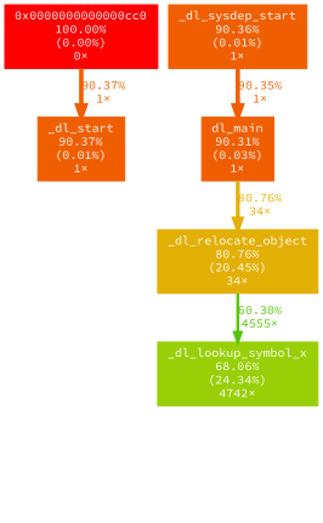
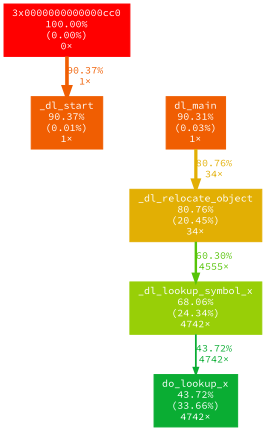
  digraph {
    fontname="Source Code Pro"
    nodesep=0.125
    ranksep=0.25
    node [color="#f05e02" fontcolor="#ffffff" fontname="Source Code Pro" fontsize=10.00 shape=box style=filled]
    edge [arrowsize=0.95 color="#f05e02" fontcolor="#f05e02" fontname="Source Code Pro" fontsize=10.00 labeldistance=3.61 penwidth=3.61]
    n1 [height=0 label="_dl_start\n90.37%\n(0.01%)\n1×" width=0]
-   n2 [height=0 label="_dl_sysdep_start\n90.36%\n(0.01%)\n1×" width=0]
    n3 [height=0 label="dl_main\n90.31%\n(0.03%)\n1×" width=0]
    n4 [color="#e2af04" height=0 label="_dl_relocate_object\n80.76%\n(20.45%)\n34×" width=0]
    n5 [color="#98cf07" height=0 label="_dl_lookup_symbol_x\n68.06%\n(24.34%)\n4742×" width=0]
-   n7 [color="#ff0000" height=0 label="0x0000000000000cc0\n100.00%\n(0.00%)\n0×" width=0]
-   n2 -> n3 [label="90.35%\n1×"]
+   n6 [color="#0aad33" height=0 label="do_lookup_x\n43.72%\n(33.66%)\n4742×" width=0]
+   n7 [color="#ff0000" height=0 label="3x0000000000000cc0\n100.00%\n(0.00%)\n0×" width=0]
    n3 -> n4 [arrowsize=0.90 color="#e2af04" fontcolor="#e2af04" label="80.76%\n34×" labeldistance=3.23 penwidth=3.23]
    n4 -> n5 [arrowsize=0.78 color="#56c408" fontcolor="#56c408" label="60.30%\n4555×" labeldistance=2.41 penwidth=2.41]
+   n5 -> n6 [arrowsize=0.66 color="#0aad33" fontcolor="#0aad33" label="43.72%\n4742×" labeldistance=1.75 penwidth=1.75]
    n7 -> n1 [label="90.37%\n1×"]
  }
